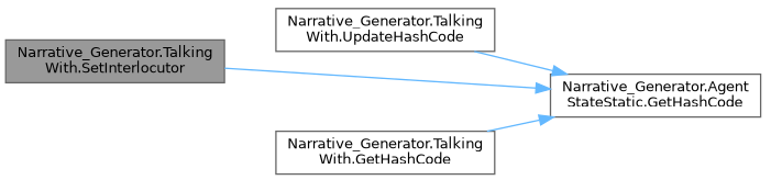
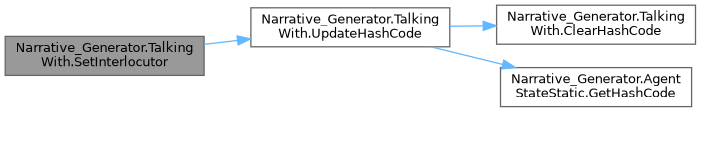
  digraph {
    rankdir=LR
    node [color=grey40 fillcolor=white fontname=Helvetica fontsize=10 shape=box style=filled]
    edge [color=steelblue1 fontname=Helvetica fontsize=10 labelfontname=Helvetica labelfontsize=10 style=solid]
    n1 [color=gray40 fillcolor=grey60 fontcolor=black height=0.2 label="Narrative_Generator.Talking\lWith.SetInterlocutor" width=0.4]
    n2 [height=0.2 label="Narrative_Generator.Talking\lWith.UpdateHashCode" width=0.4]
+   n3 [height=0.2 label="Narrative_Generator.Talking\lWith.ClearHashCode" width=0.4]
    n4 [height=0.2 label="Narrative_Generator.Agent\lStateStatic.GetHashCode" width=0.4]
-   n5 [height=0.2 label="Narrative_Generator.Talking\lWith.GetHashCode" width=0.4]
-   n1 -> n4
+   n1 -> n2
+   n2 -> n3
    n2 -> n4
-   n5 -> n4
  }
